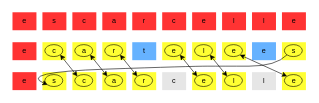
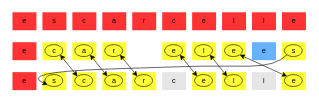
  <mxCell id="0" />
  <mxCell id="1" parent="0" />
  <mxCell id="2" value="e" style="text;html=1;strokeColor=none;fillColor=#FF3333;align=center;verticalAlign=middle;whiteSpace=wrap;rounded=0;" parent="1" vertex="1"><mxGeometry x="20" y="20" width="40" height="30" as="geometry" /></mxCell>
  <mxCell id="3" value="s" style="text;html=1;strokeColor=none;fillColor=#FF3333;align=center;verticalAlign=middle;whiteSpace=wrap;rounded=0;" parent="1" vertex="1"><mxGeometry x="70" y="20" width="40" height="30" as="geometry" /></mxCell>
  <mxCell id="4" value="c" style="text;html=1;strokeColor=none;fillColor=#FF3333;align=center;verticalAlign=middle;whiteSpace=wrap;rounded=0;" parent="1" vertex="1"><mxGeometry x="120" y="20" width="40" height="30" as="geometry" /></mxCell>
  <mxCell id="5" value="a" style="text;html=1;strokeColor=none;fillColor=#FF3333;align=center;verticalAlign=middle;whiteSpace=wrap;rounded=0;" parent="1" vertex="1"><mxGeometry x="170" y="20" width="40" height="30" as="geometry" /></mxCell>
  <mxCell id="6" value="r" style="text;html=1;strokeColor=none;fillColor=#FF3333;align=center;verticalAlign=middle;whiteSpace=wrap;rounded=0;" parent="1" vertex="1"><mxGeometry x="220" y="20" width="40" height="30" as="geometry" /></mxCell>
  <mxCell id="7" value="c" style="text;html=1;strokeColor=none;fillColor=#FF3333;align=center;verticalAlign=middle;whiteSpace=wrap;rounded=0;" parent="1" vertex="1"><mxGeometry x="270" y="20" width="40" height="30" as="geometry" /></mxCell>
  <mxCell id="8" value="e" style="text;html=1;strokeColor=none;fillColor=#FF3333;align=center;verticalAlign=middle;whiteSpace=wrap;rounded=0;" parent="1" vertex="1"><mxGeometry x="320" y="20" width="40" height="30" as="geometry" /></mxCell>
  <mxCell id="9" value="l" style="text;html=1;strokeColor=none;fillColor=#FF3333;align=center;verticalAlign=middle;whiteSpace=wrap;rounded=0;" parent="1" vertex="1"><mxGeometry x="370" y="20" width="40" height="30" as="geometry" /></mxCell>
  <mxCell id="10" value="e" style="text;html=1;strokeColor=none;fillColor=#FF3333;align=center;verticalAlign=middle;whiteSpace=wrap;rounded=0;" parent="1" vertex="1"><mxGeometry x="20" y="120" width="40" height="30" as="geometry" /></mxCell>
  <mxCell id="11" value="s" style="text;html=1;strokeColor=none;fillColor=#FFFF33;align=center;verticalAlign=middle;whiteSpace=wrap;rounded=0;" parent="1" vertex="1"><mxGeometry x="70" y="120" width="40" height="30" as="geometry" /></mxCell>
  <mxCell id="12" value="c" style="text;html=1;strokeColor=none;fillColor=#FFFF33;align=center;verticalAlign=middle;whiteSpace=wrap;rounded=0;" parent="1" vertex="1"><mxGeometry x="120" y="120" width="40" height="30" as="geometry" /></mxCell>
  <mxCell id="13" value="a" style="text;html=1;strokeColor=none;fillColor=#FFFF33;align=center;verticalAlign=middle;whiteSpace=wrap;rounded=0;" parent="1" vertex="1"><mxGeometry x="170" y="120" width="40" height="30" as="geometry" /></mxCell>
  <mxCell id="14" value="r" style="text;html=1;strokeColor=none;fillColor=#FFFF33;align=center;verticalAlign=middle;whiteSpace=wrap;rounded=0;" parent="1" vertex="1"><mxGeometry x="220" y="120" width="40" height="30" as="geometry" /></mxCell>
  <mxCell id="15" value="c" style="text;html=1;strokeColor=none;fillColor=#E6E6E6;align=center;verticalAlign=middle;whiteSpace=wrap;rounded=0;" parent="1" vertex="1"><mxGeometry x="270" y="120" width="40" height="30" as="geometry" /></mxCell>
  <mxCell id="16" value="e" style="text;html=1;strokeColor=none;fillColor=#FFFF33;align=center;verticalAlign=middle;whiteSpace=wrap;rounded=0;" parent="1" vertex="1"><mxGeometry x="320" y="120" width="40" height="30" as="geometry" /></mxCell>
  <mxCell id="17" value="l" style="text;html=1;strokeColor=none;fillColor=#FFFF33;align=center;verticalAlign=middle;whiteSpace=wrap;rounded=0;" parent="1" vertex="1"><mxGeometry x="370" y="120" width="40" height="30" as="geometry" /></mxCell>
  <mxCell id="18" value="l" style="text;html=1;strokeColor=none;fillColor=#FF3333;align=center;verticalAlign=middle;whiteSpace=wrap;rounded=0;" vertex="1" parent="1"><mxGeometry x="420" y="20" width="40" height="30" as="geometry" /></mxCell>
  <mxCell id="19" value="e" style="text;html=1;strokeColor=none;fillColor=#FF3333;align=center;verticalAlign=middle;whiteSpace=wrap;rounded=0;" vertex="1" parent="1"><mxGeometry x="470" y="20" width="40" height="30" as="geometry" /></mxCell>
  <mxCell id="20" value="l" style="text;html=1;strokeColor=none;fillColor=#E6E6E6;align=center;verticalAlign=middle;whiteSpace=wrap;rounded=0;" vertex="1" parent="1"><mxGeometry x="420" y="120" width="40" height="30" as="geometry" /></mxCell>
  <mxCell id="21" value="e" style="text;html=1;strokeColor=none;fillColor=#FFFF33;align=center;verticalAlign=middle;whiteSpace=wrap;rounded=0;" vertex="1" parent="1"><mxGeometry x="470" y="120" width="40" height="30" as="geometry" /></mxCell>
  <mxCell id="22" value="e" style="text;html=1;strokeColor=none;fillColor=#FF3333;align=center;verticalAlign=middle;whiteSpace=wrap;rounded=0;" vertex="1" parent="1"><mxGeometry x="20" y="70" width="40" height="30" as="geometry" /></mxCell>
  <mxCell id="23" value="c" style="text;html=1;strokeColor=none;fillColor=#FFFF33;align=center;verticalAlign=middle;whiteSpace=wrap;rounded=0;" vertex="1" parent="1"><mxGeometry x="70" y="70" width="40" height="30" as="geometry" /></mxCell>
  <mxCell id="24" value="a" style="text;html=1;strokeColor=none;fillColor=#FFFF33;align=center;verticalAlign=middle;whiteSpace=wrap;rounded=0;" vertex="1" parent="1"><mxGeometry x="120" y="70" width="40" height="30" as="geometry" /></mxCell>
  <mxCell id="25" value="r" style="text;html=1;strokeColor=none;fillColor=#FFFF33;align=center;verticalAlign=middle;whiteSpace=wrap;rounded=0;" vertex="1" parent="1"><mxGeometry x="170" y="70" width="40" height="30" as="geometry" /></mxCell>
- <mxCell id="26" value="t" style="text;html=1;strokeColor=none;fillColor=#66B2FF;align=center;verticalAlign=middle;whiteSpace=wrap;rounded=0;" vertex="1" parent="1"><mxGeometry x="220" y="70" width="40" height="30" as="geometry" /></mxCell>
  <mxCell id="27" value="e" style="text;html=1;strokeColor=none;fillColor=#FFFF33;align=center;verticalAlign=middle;whiteSpace=wrap;rounded=0;" vertex="1" parent="1"><mxGeometry x="270" y="70" width="40" height="30" as="geometry" /></mxCell>
  <mxCell id="28" value="l" style="text;html=1;strokeColor=none;fillColor=#FFFF33;align=center;verticalAlign=middle;whiteSpace=wrap;rounded=0;" vertex="1" parent="1"><mxGeometry x="320" y="70" width="40" height="30" as="geometry" /></mxCell>
  <mxCell id="29" value="e" style="text;html=1;strokeColor=none;fillColor=#FFFF33;align=center;verticalAlign=middle;whiteSpace=wrap;rounded=0;" vertex="1" parent="1"><mxGeometry x="370" y="70" width="40" height="30" as="geometry" /></mxCell>
  <mxCell id="30" value="e" style="text;html=1;strokeColor=none;fillColor=#66B2FF;align=center;verticalAlign=middle;whiteSpace=wrap;rounded=0;" vertex="1" parent="1"><mxGeometry x="420" y="70" width="40" height="30" as="geometry" /></mxCell>
  <mxCell id="31" value="s" style="text;html=1;strokeColor=none;fillColor=#FFFF33;align=center;verticalAlign=middle;whiteSpace=wrap;rounded=0;" vertex="1" parent="1"><mxGeometry x="470" y="70" width="40" height="30" as="geometry" /></mxCell>
  <mxCell id="32" value="" style="ellipse;whiteSpace=wrap;html=1;strokeColor=default;fillColor=none;" vertex="1" parent="1"><mxGeometry x="374" y="74" width="30" height="20" as="geometry" /></mxCell>
  <mxCell id="33" value="" style="ellipse;whiteSpace=wrap;html=1;strokeColor=default;fillColor=none;" vertex="1" parent="1"><mxGeometry x="374" y="124" width="30" height="20" as="geometry" /></mxCell>
  <mxCell id="34" value="" style="ellipse;whiteSpace=wrap;html=1;strokeColor=default;fillColor=none;" vertex="1" parent="1"><mxGeometry x="324" y="124" width="30" height="20" as="geometry" /></mxCell>
  <mxCell id="35" value="" style="ellipse;whiteSpace=wrap;html=1;strokeColor=default;fillColor=none;" vertex="1" parent="1"><mxGeometry x="324" y="74" width="30" height="20" as="geometry" /></mxCell>
  <mxCell id="36" value="" style="ellipse;whiteSpace=wrap;html=1;strokeColor=default;fillColor=none;" vertex="1" parent="1"><mxGeometry x="224" y="124" width="30" height="20" as="geometry" /></mxCell>
  <mxCell id="37" value="" style="ellipse;whiteSpace=wrap;html=1;strokeColor=default;fillColor=none;" vertex="1" parent="1"><mxGeometry x="174" y="124" width="30" height="20" as="geometry" /></mxCell>
  <mxCell id="38" value="" style="ellipse;whiteSpace=wrap;html=1;strokeColor=default;fillColor=none;" vertex="1" parent="1"><mxGeometry x="124" y="124" width="30" height="20" as="geometry" /></mxCell>
  <mxCell id="39" value="" style="ellipse;whiteSpace=wrap;html=1;strokeColor=default;fillColor=none;" vertex="1" parent="1"><mxGeometry x="74" y="124" width="30" height="20" as="geometry" /></mxCell>
  <mxCell id="40" value="" style="ellipse;whiteSpace=wrap;html=1;strokeColor=default;fillColor=none;" vertex="1" parent="1"><mxGeometry x="174" y="74" width="30" height="20" as="geometry" /></mxCell>
  <mxCell id="41" value="" style="ellipse;whiteSpace=wrap;html=1;strokeColor=default;fillColor=none;" vertex="1" parent="1"><mxGeometry x="124" y="74" width="30" height="20" as="geometry" /></mxCell>
  <mxCell id="42" value="" style="ellipse;whiteSpace=wrap;html=1;strokeColor=default;fillColor=none;" vertex="1" parent="1"><mxGeometry x="74" y="74" width="30" height="20" as="geometry" /></mxCell>
  <mxCell id="43" value="" style="ellipse;whiteSpace=wrap;html=1;strokeColor=default;fillColor=none;" vertex="1" parent="1"><mxGeometry x="274" y="74" width="30" height="20" as="geometry" /></mxCell>
  <mxCell id="44" value="" style="ellipse;whiteSpace=wrap;html=1;strokeColor=default;fillColor=none;" vertex="1" parent="1"><mxGeometry x="474" y="74" width="30" height="20" as="geometry" /></mxCell>
  <mxCell id="45" value="" style="ellipse;whiteSpace=wrap;html=1;strokeColor=default;fillColor=none;" vertex="1" parent="1"><mxGeometry x="474" y="124" width="30" height="20" as="geometry" /></mxCell>
  <mxCell id="46" value="" style="curved=1;endArrow=classic;html=1;entryX=0;entryY=1;entryDx=0;entryDy=0;exitX=0;exitY=1;exitDx=0;exitDy=0;" edge="1" parent="1" source="44" target="39"><mxGeometry width="50" height="50" relative="1" as="geometry"><mxPoint x="140" y="180" as="sourcePoint" /><mxPoint x="74" y="40" as="targetPoint" /><Array as="points"><mxPoint x="460" y="110" /><mxPoint x="370" y="110" /><mxPoint x="320" y="110" /><mxPoint x="30" y="120" /></Array></mxGeometry></mxCell>
  <mxCell id="47" value="" style="endArrow=classic;startArrow=classic;html=1;exitX=1;exitY=1;exitDx=0;exitDy=0;entryX=0;entryY=0;entryDx=0;entryDy=0;" edge="1" parent="1" source="42" target="38"><mxGeometry width="50" height="50" relative="1" as="geometry"><mxPoint x="100" y="80" as="sourcePoint" /><mxPoint x="150" y="30" as="targetPoint" /></mxGeometry></mxCell>
  <mxCell id="48" value="" style="endArrow=classic;startArrow=classic;html=1;exitX=0;exitY=0;exitDx=0;exitDy=0;entryX=1;entryY=1;entryDx=0;entryDy=0;" edge="1" parent="1" source="36" target="40"><mxGeometry width="50" height="50" relative="1" as="geometry"><mxPoint x="149.764" y="127.035" as="sourcePoint" /><mxPoint x="178.236" y="90.965" as="targetPoint" /></mxGeometry></mxCell>
  <mxCell id="49" value="" style="endArrow=classic;startArrow=classic;html=1;exitX=0;exitY=0;exitDx=0;exitDy=0;entryX=1;entryY=1;entryDx=0;entryDy=0;" edge="1" parent="1" source="37" target="41"><mxGeometry width="50" height="50" relative="1" as="geometry"><mxPoint x="199.764" y="127.035" as="sourcePoint" /><mxPoint x="228.236" y="90.965" as="targetPoint" /></mxGeometry></mxCell>
  <mxCell id="50" value="" style="endArrow=classic;startArrow=classic;html=1;exitX=0;exitY=0;exitDx=0;exitDy=0;entryX=1;entryY=1;entryDx=0;entryDy=0;" edge="1" parent="1" source="34" target="43"><mxGeometry width="50" height="50" relative="1" as="geometry"><mxPoint x="299.764" y="127.035" as="sourcePoint" /><mxPoint x="328.236" y="90.965" as="targetPoint" /></mxGeometry></mxCell>
  <mxCell id="51" value="" style="endArrow=classic;startArrow=classic;html=1;exitX=0;exitY=0;exitDx=0;exitDy=0;entryX=1;entryY=1;entryDx=0;entryDy=0;" edge="1" parent="1" source="33" target="35"><mxGeometry width="50" height="50" relative="1" as="geometry"><mxPoint x="349.764" y="127.035" as="sourcePoint" /><mxPoint x="378.236" y="90.965" as="targetPoint" /></mxGeometry></mxCell>
  <mxCell id="52" value="" style="endArrow=classic;startArrow=classic;html=1;exitX=1;exitY=1;exitDx=0;exitDy=0;entryX=0;entryY=0;entryDx=0;entryDy=0;" edge="1" parent="1" source="32" target="45"><mxGeometry width="50" height="50" relative="1" as="geometry"><mxPoint x="399.764" y="77.035" as="sourcePoint" /><mxPoint x="428.236" y="40.965" as="targetPoint" /></mxGeometry></mxCell>
